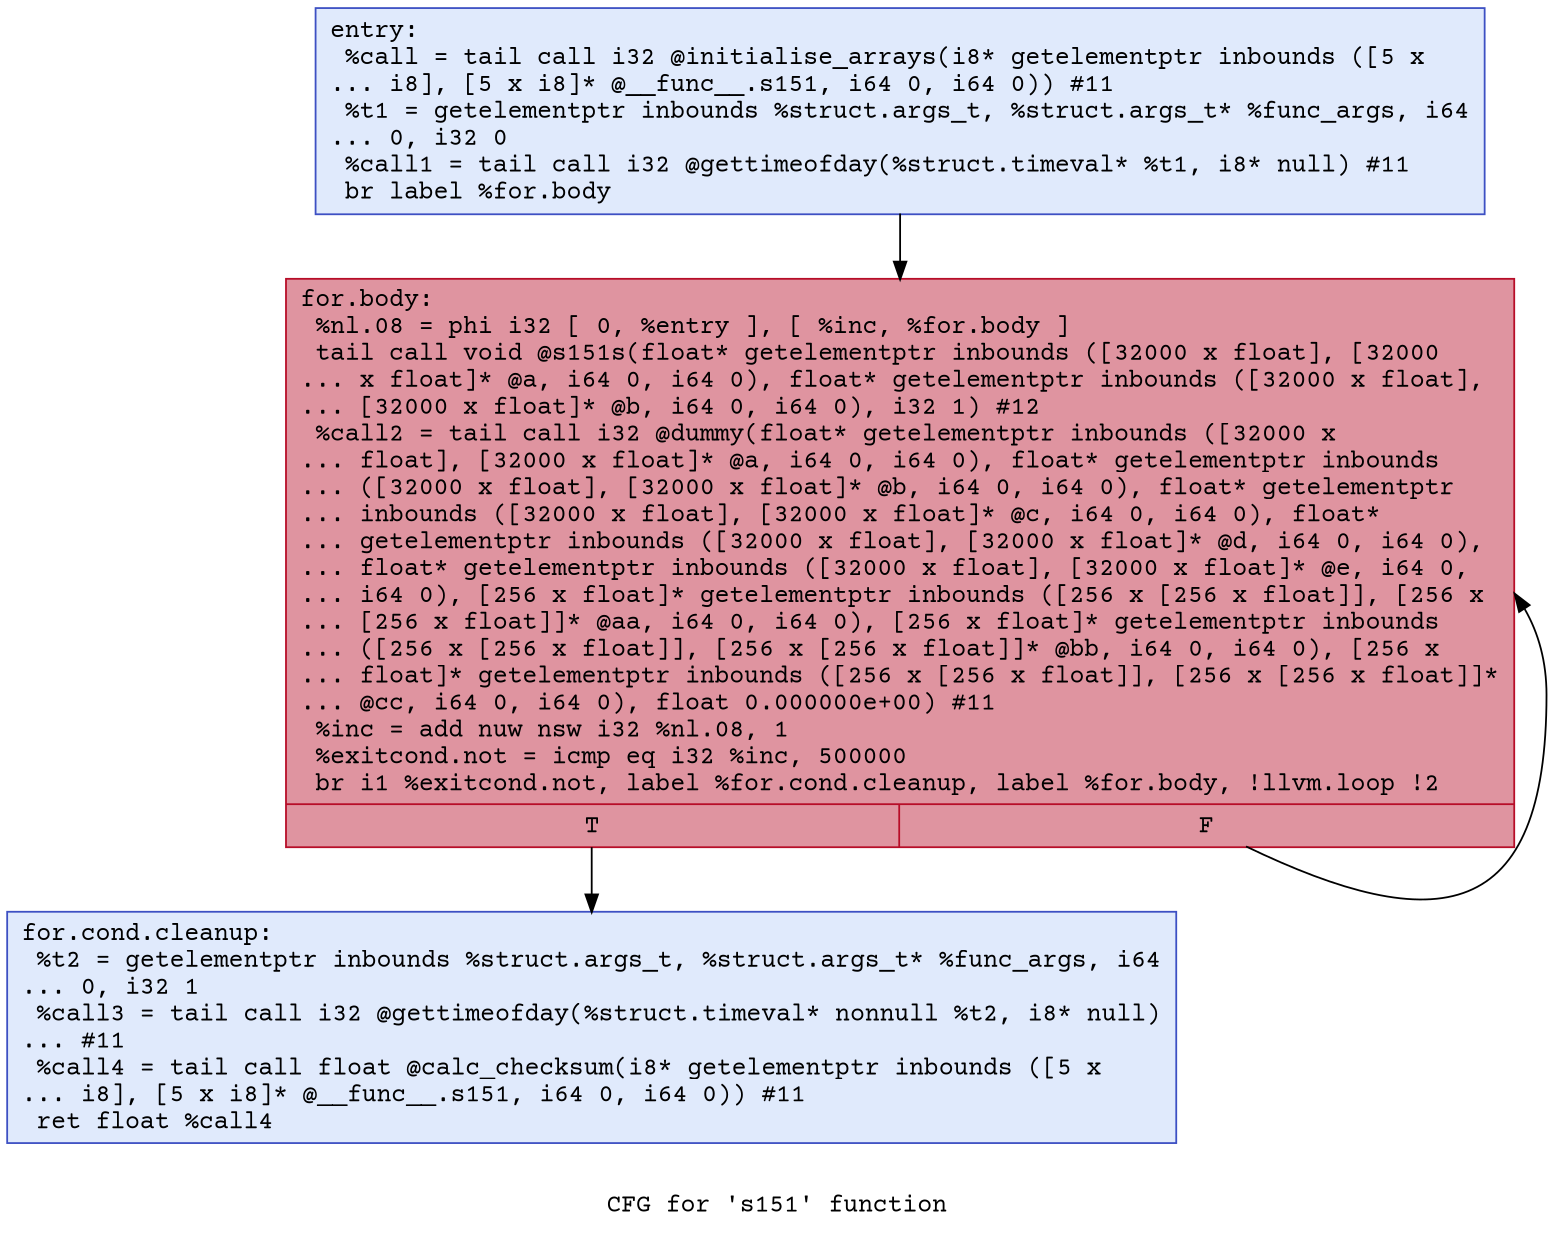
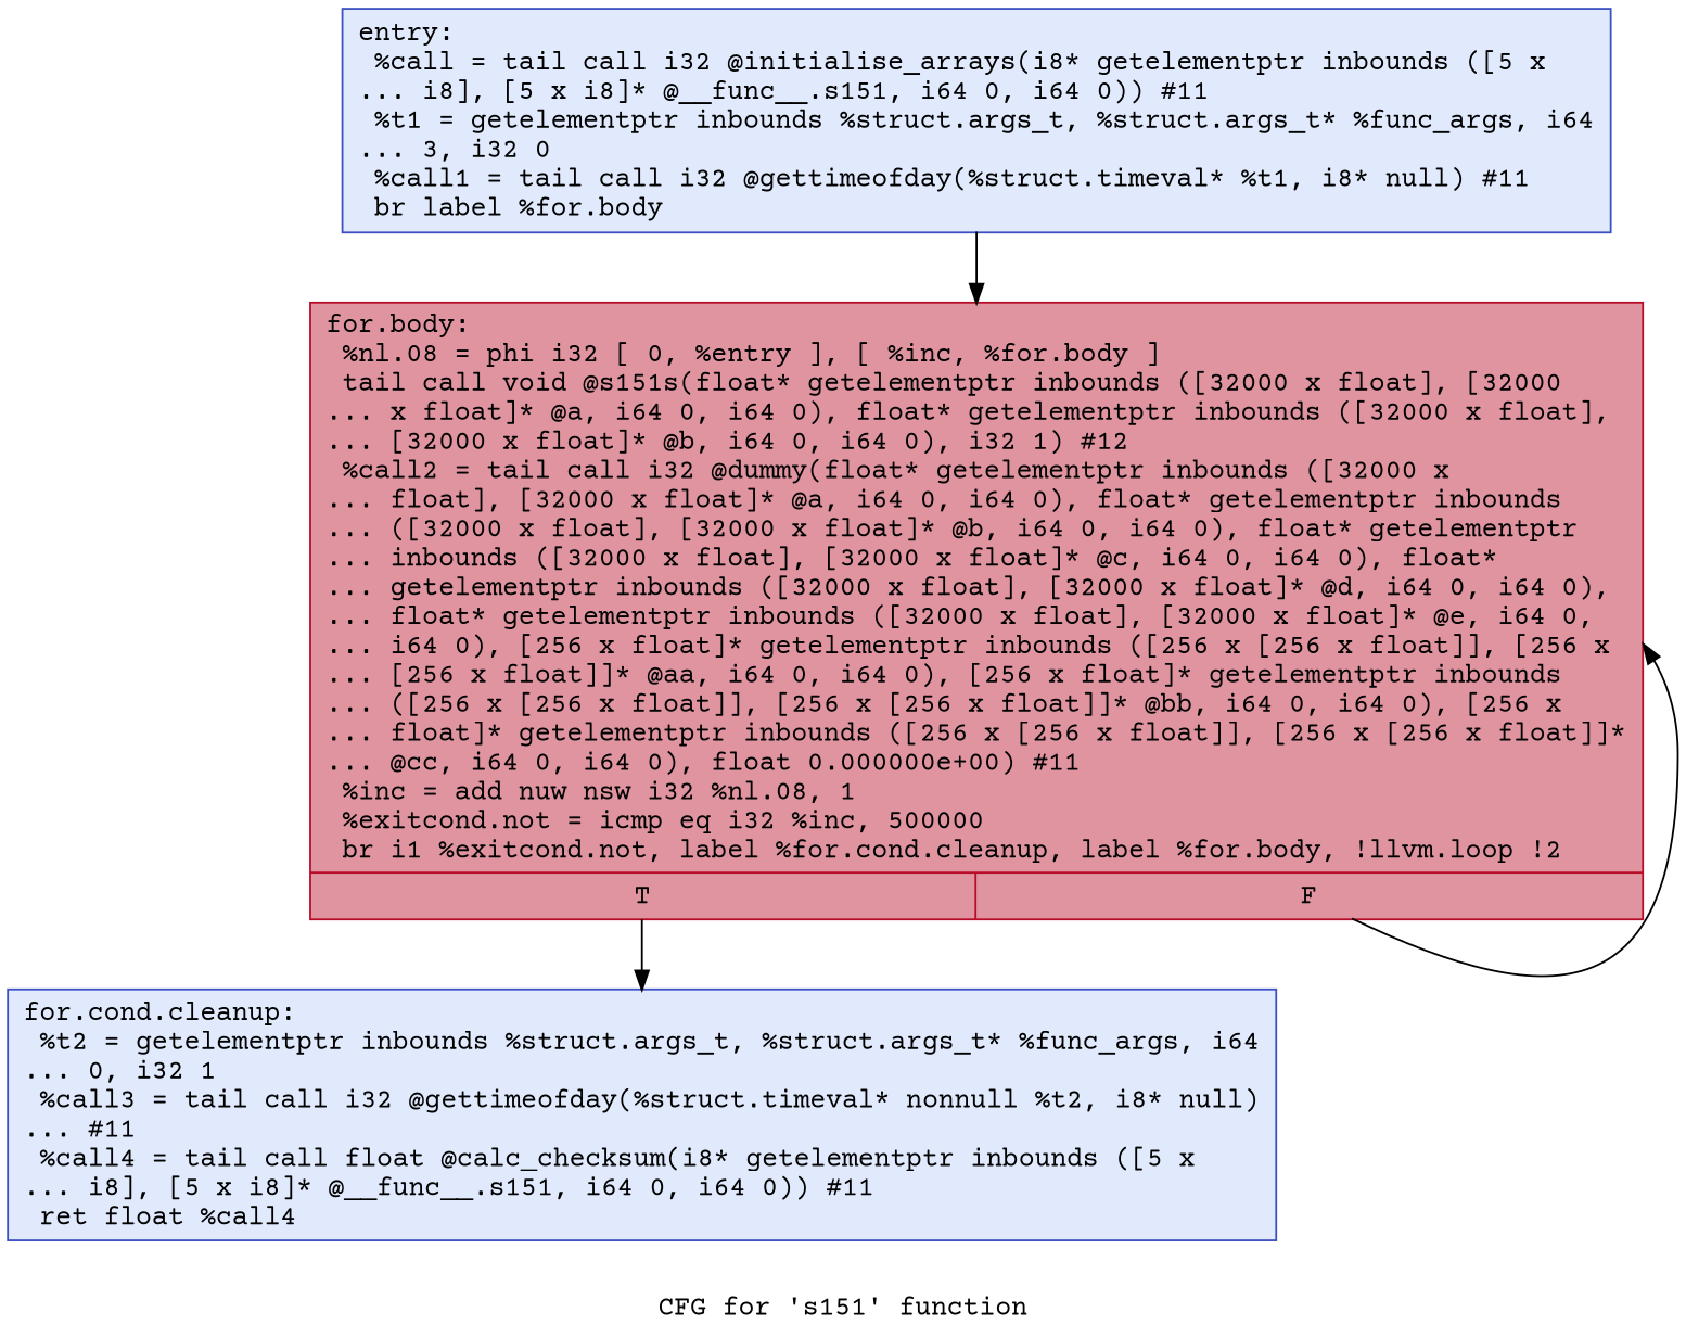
  digraph {
    label="CFG for 's151' function"
    fontname="Courier Prime"
    node [color="#3d50c3ff" fillcolor="#b9d0f970" shape=record style=filled fontname="Courier Prime"]
    edge [fontname="Courier Prime"]
-   n1 [label="{entry:\l  %call = tail call i32 @initialise_arrays(i8* getelementptr inbounds ([5 x\l... i8], [5 x i8]* @__func__.s151, i64 0, i64 0)) #11\l  %t1 = getelementptr inbounds %struct.args_t, %struct.args_t* %func_args, i64\l... 0, i32 0\l  %call1 = tail call i32 @gettimeofday(%struct.timeval* %t1, i8* null) #11\l  br label %for.body\l}"]
+   n1 [label="{entry:\l  %call = tail call i32 @initialise_arrays(i8* getelementptr inbounds ([5 x\l... i8], [5 x i8]* @__func__.s151, i64 0, i64 0)) #11\l  %t1 = getelementptr inbounds %struct.args_t, %struct.args_t* %func_args, i64\l... 3, i32 0\l  %call1 = tail call i32 @gettimeofday(%struct.timeval* %t1, i8* null) #11\l  br label %for.body\l}"]
    n2 [color="#b70d28ff" fillcolor="#b70d2870" label="{for.body:                                         \l  %nl.08 = phi i32 [ 0, %entry ], [ %inc, %for.body ]\l  tail call void @s151s(float* getelementptr inbounds ([32000 x float], [32000\l... x float]* @a, i64 0, i64 0), float* getelementptr inbounds ([32000 x float],\l... [32000 x float]* @b, i64 0, i64 0), i32 1) #12\l  %call2 = tail call i32 @dummy(float* getelementptr inbounds ([32000 x\l... float], [32000 x float]* @a, i64 0, i64 0), float* getelementptr inbounds\l... ([32000 x float], [32000 x float]* @b, i64 0, i64 0), float* getelementptr\l... inbounds ([32000 x float], [32000 x float]* @c, i64 0, i64 0), float*\l... getelementptr inbounds ([32000 x float], [32000 x float]* @d, i64 0, i64 0),\l... float* getelementptr inbounds ([32000 x float], [32000 x float]* @e, i64 0,\l... i64 0), [256 x float]* getelementptr inbounds ([256 x [256 x float]], [256 x\l... [256 x float]]* @aa, i64 0, i64 0), [256 x float]* getelementptr inbounds\l... ([256 x [256 x float]], [256 x [256 x float]]* @bb, i64 0, i64 0), [256 x\l... float]* getelementptr inbounds ([256 x [256 x float]], [256 x [256 x float]]*\l... @cc, i64 0, i64 0), float 0.000000e+00) #11\l  %inc = add nuw nsw i32 %nl.08, 1\l  %exitcond.not = icmp eq i32 %inc, 500000\l  br i1 %exitcond.not, label %for.cond.cleanup, label %for.body, !llvm.loop !2\l|{<s0>T|<s1>F}}"]
    n3 [label="{for.cond.cleanup:                                 \l  %t2 = getelementptr inbounds %struct.args_t, %struct.args_t* %func_args, i64\l... 0, i32 1\l  %call3 = tail call i32 @gettimeofday(%struct.timeval* nonnull %t2, i8* null)\l... #11\l  %call4 = tail call float @calc_checksum(i8* getelementptr inbounds ([5 x\l... i8], [5 x i8]* @__func__.s151, i64 0, i64 0)) #11\l  ret float %call4\l}"]
    n1 -> n2
    n2 -> n2 [tailport=s1]
    n2 -> n3 [tailport=s0]
  }
